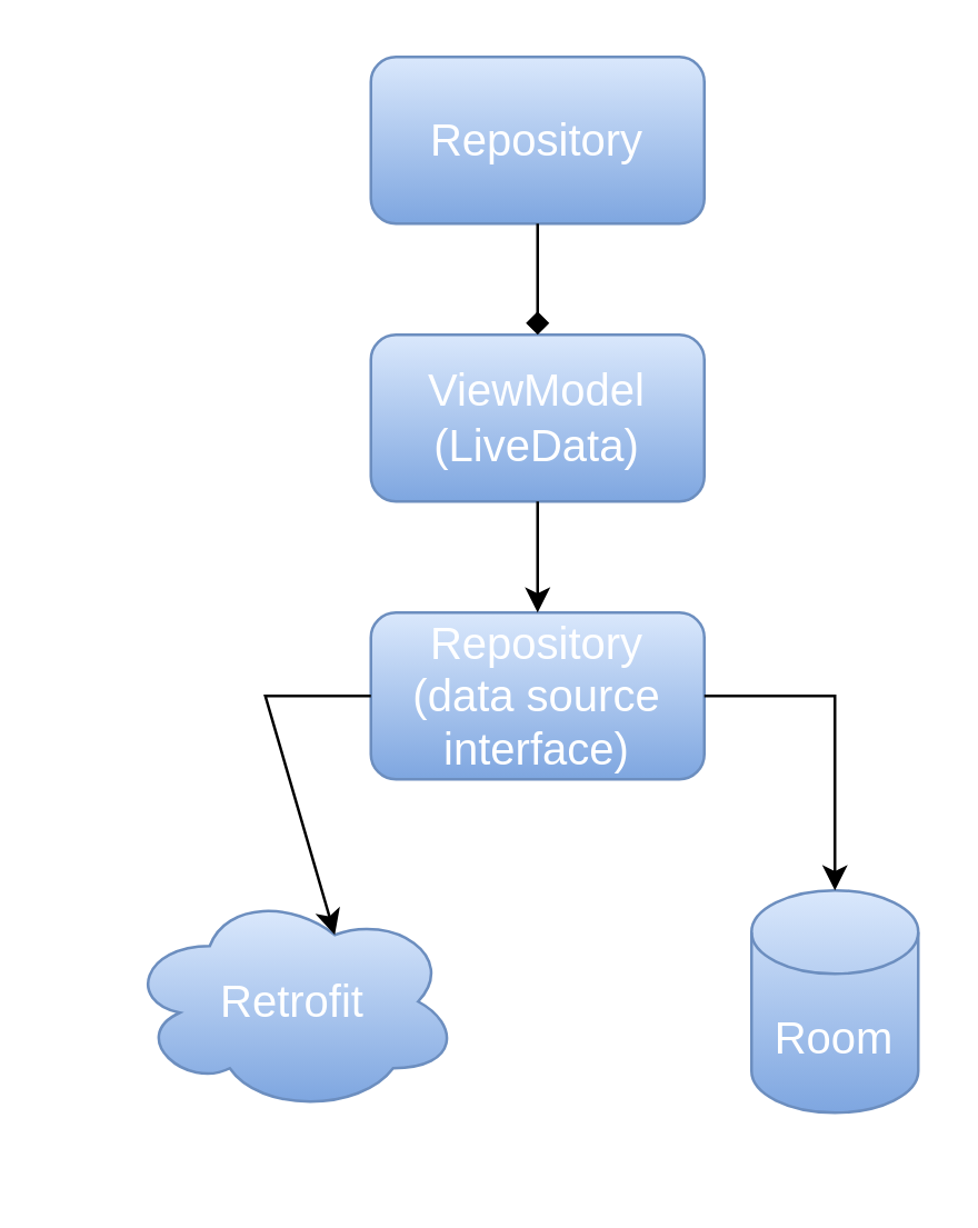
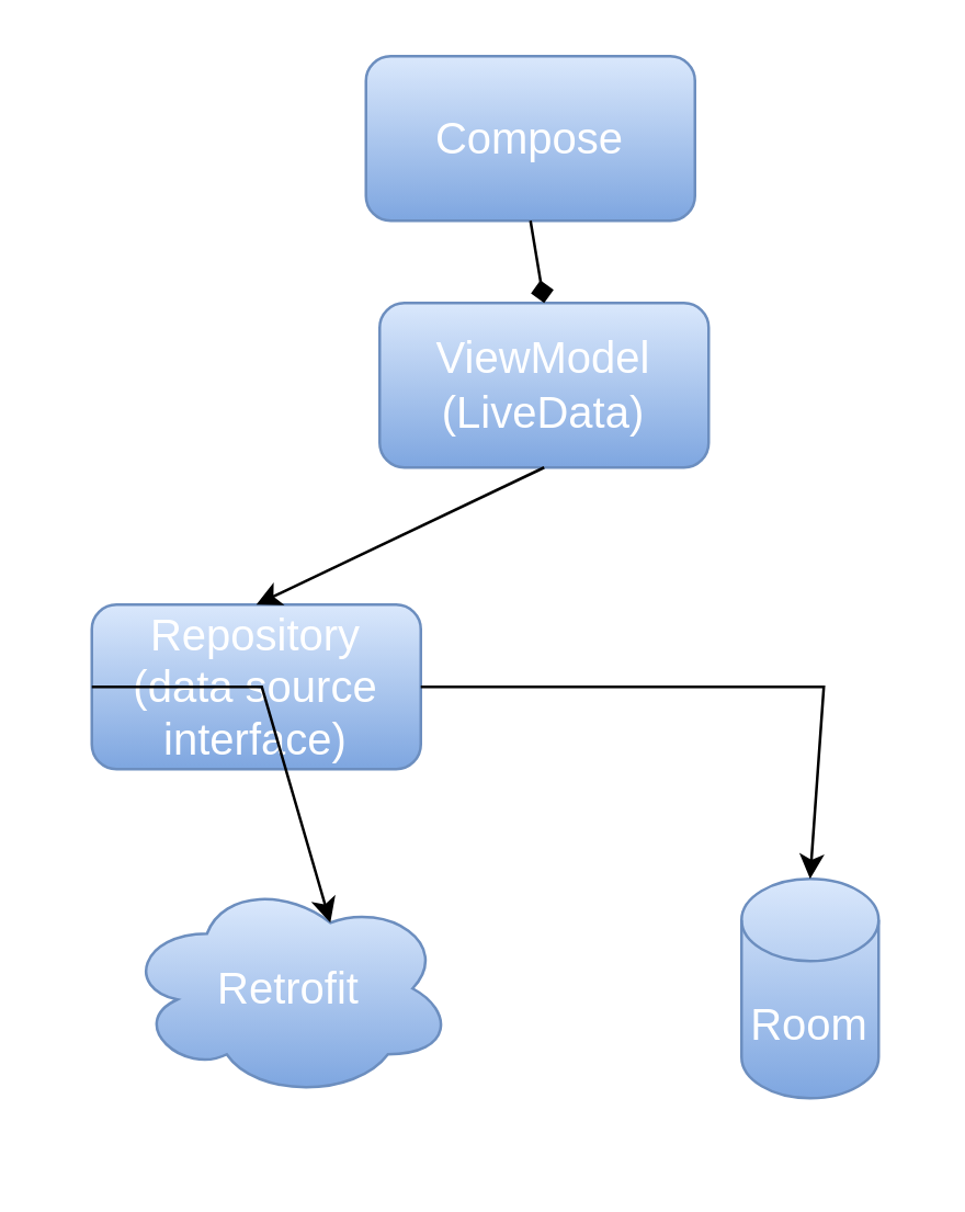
  <mxCell id="0" />
  <mxCell id="1" parent="0" />
- <mxCell id="2" value="&lt;font color=&quot;#ffffff&quot; style=&quot;font-size: 16px;&quot;&gt;Repository&lt;/font&gt;" style="rounded=1;whiteSpace=wrap;html=1;fillColor=#dae8fc;strokeColor=#6c8ebf;gradientColor=#7ea6e0;" vertex="1" parent="1"><mxGeometry x="133" y="20" width="120" height="60" as="geometry" /></mxCell>
- <mxCell id="3" value="&lt;font color=&quot;#ffffff&quot;&gt;ViewModel&lt;br&gt;(LiveData)&lt;/font&gt;" style="rounded=1;whiteSpace=wrap;html=1;fontSize=16;fillColor=#dae8fc;gradientColor=#7ea6e0;strokeColor=#6c8ebf;" vertex="1" parent="1"><mxGeometry x="133" y="120" width="120" height="60" as="geometry" /></mxCell>
+ <mxCell id="2" value="&lt;font color=&quot;#ffffff&quot; style=&quot;font-size: 16px;&quot;&gt;Compose&lt;/font&gt;" style="rounded=1;whiteSpace=wrap;html=1;fillColor=#dae8fc;strokeColor=#6c8ebf;gradientColor=#7ea6e0;" vertex="1" parent="1"><mxGeometry x="133" y="20" width="120" height="60" as="geometry" /></mxCell>
+ <mxCell id="3" value="&lt;font color=&quot;#ffffff&quot;&gt;ViewModel&lt;br&gt;(LiveData)&lt;/font&gt;" style="rounded=1;whiteSpace=wrap;html=1;fontSize=16;fillColor=#dae8fc;gradientColor=#7ea6e0;strokeColor=#6c8ebf;" vertex="1" parent="1"><mxGeometry x="138" y="110" width="120" height="60" as="geometry" /></mxCell>
  <mxCell id="4" value="" style="group" vertex="1" connectable="0" parent="1"><mxGeometry x="20" y="210" width="310" height="210" as="geometry" /></mxCell>
- <mxCell id="5" value="&lt;font color=&quot;#ffffff&quot;&gt;Repository&lt;br&gt;(data source interface)&lt;br&gt;&lt;/font&gt;" style="rounded=1;whiteSpace=wrap;html=1;fontSize=16;fillColor=#dae8fc;gradientColor=#7ea6e0;strokeColor=#6c8ebf;" vertex="1" parent="4"><mxGeometry x="113" y="10" width="120" height="60" as="geometry" /></mxCell>
+ <mxCell id="5" value="&lt;font color=&quot;#ffffff&quot;&gt;Repository&lt;br&gt;(data source interface)&lt;br&gt;&lt;/font&gt;" style="rounded=1;whiteSpace=wrap;html=1;fontSize=16;fillColor=#dae8fc;gradientColor=#7ea6e0;strokeColor=#6c8ebf;" vertex="1" parent="4"><mxGeometry x="13" y="10" width="120" height="60" as="geometry" /></mxCell>
  <mxCell id="6" value="&lt;font color=&quot;#ffffff&quot;&gt;Retrofit&lt;/font&gt;" style="ellipse;shape=cloud;whiteSpace=wrap;html=1;fontSize=16;fillColor=#dae8fc;gradientColor=#7ea6e0;strokeColor=#6c8ebf;" vertex="1" parent="4"><mxGeometry x="25" y="110" width="120" height="80" as="geometry" /></mxCell>
- <mxCell id="7" value="&lt;font color=&quot;#ffffff&quot;&gt;Room&lt;br&gt;&lt;/font&gt;" style="shape=cylinder3;whiteSpace=wrap;html=1;boundedLbl=1;backgroundOutline=1;size=15;fontSize=16;fillColor=#dae8fc;gradientColor=#7ea6e0;strokeColor=#6c8ebf;" vertex="1" parent="4"><mxGeometry x="250" y="110" width="60" height="80" as="geometry" /></mxCell>
+ <mxCell id="7" value="&lt;font color=&quot;#ffffff&quot;&gt;Room&lt;br&gt;&lt;/font&gt;" style="shape=cylinder3;whiteSpace=wrap;html=1;boundedLbl=1;backgroundOutline=1;size=15;fontSize=16;fillColor=#dae8fc;gradientColor=#7ea6e0;strokeColor=#6c8ebf;" vertex="1" parent="4"><mxGeometry x="250" y="110" width="50" height="80" as="geometry" /></mxCell>
  <mxCell id="8" value="" style="endArrow=classic;html=1;rounded=0;fontSize=16;fontColor=#FFFFFF;exitX=0;exitY=0.5;exitDx=0;exitDy=0;entryX=0.625;entryY=0.2;entryDx=0;entryDy=0;entryPerimeter=0;" edge="1" parent="4" source="5" target="6"><mxGeometry width="50" height="50" relative="1" as="geometry"><mxPoint x="100" y="70" as="sourcePoint" /><mxPoint x="75" y="120" as="targetPoint" /><Array as="points"><mxPoint x="75" y="40" /></Array></mxGeometry></mxCell>
  <mxCell id="9" value="" style="endArrow=classic;html=1;rounded=0;fontSize=16;fontColor=#FFFFFF;entryX=0.5;entryY=0;entryDx=0;entryDy=0;entryPerimeter=0;exitX=1;exitY=0.5;exitDx=0;exitDy=0;" edge="1" parent="4" source="5" target="7"><mxGeometry width="50" height="50" relative="1" as="geometry"><mxPoint x="100" y="70" as="sourcePoint" /><mxPoint x="150" y="20" as="targetPoint" /><Array as="points"><mxPoint x="280" y="40" /></Array></mxGeometry></mxCell>
  <mxCell id="10" value="" style="endArrow=diamond;html=1;rounded=0;fontSize=16;fontColor=#FFFFFF;exitX=0.5;exitY=1;exitDx=0;exitDy=0;entryX=0.5;entryY=0;entryDx=0;entryDy=0;" edge="1" parent="1" source="2" target="3"><mxGeometry width="50" height="50" relative="1" as="geometry"><mxPoint x="120" y="250" as="sourcePoint" /><mxPoint x="170" y="200" as="targetPoint" /></mxGeometry></mxCell>
  <mxCell id="11" value="" style="endArrow=classic;html=1;rounded=0;fontSize=16;fontColor=#FFFFFF;entryX=0.5;entryY=0;entryDx=0;entryDy=0;exitX=0.5;exitY=1;exitDx=0;exitDy=0;" edge="1" parent="1" source="3" target="5"><mxGeometry width="50" height="50" relative="1" as="geometry"><mxPoint x="300" y="300" as="sourcePoint" /><mxPoint x="170" y="200" as="targetPoint" /></mxGeometry></mxCell>
